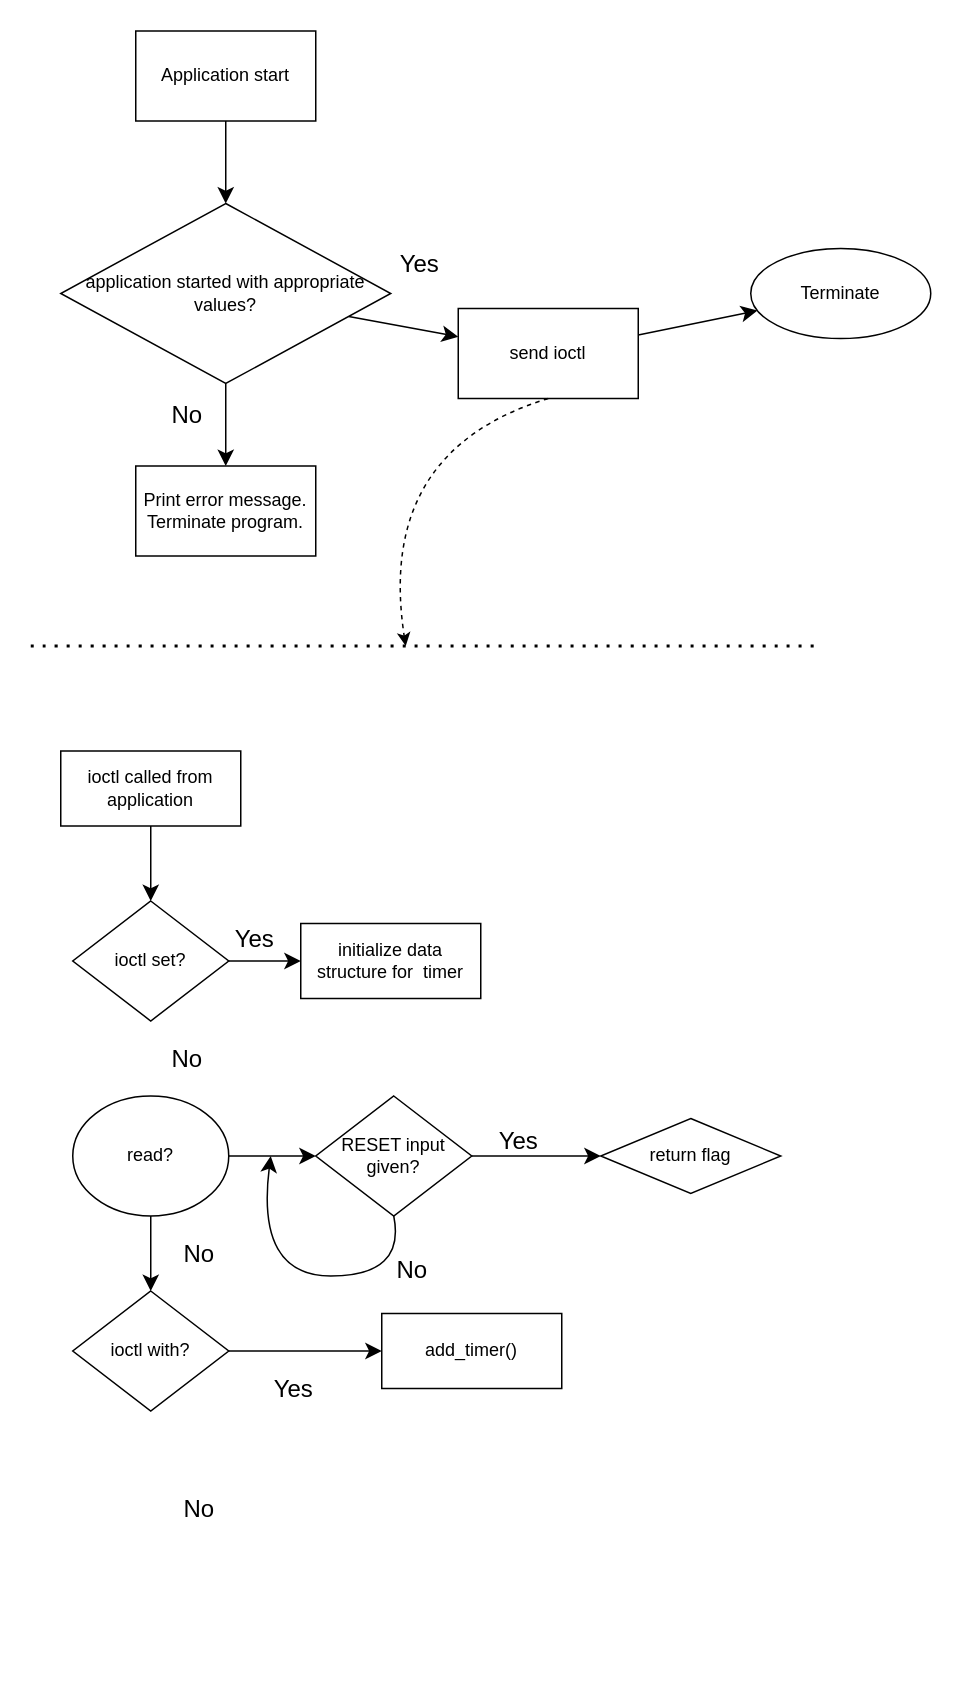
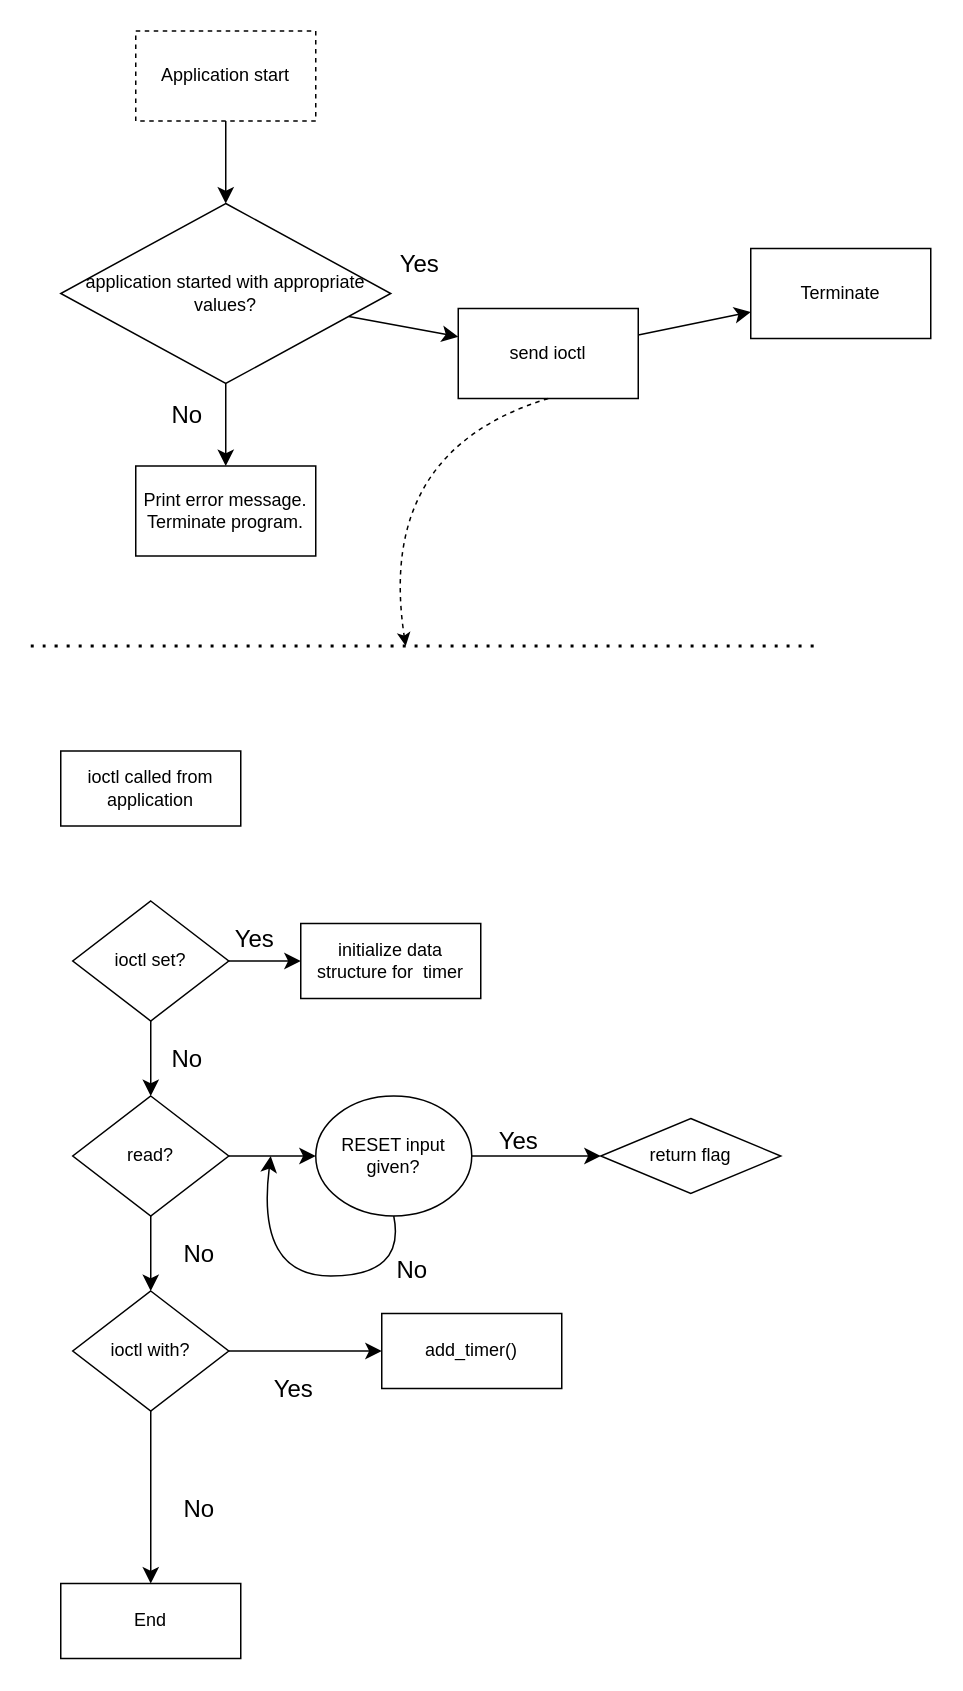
  <mxCell id="0" />
  <mxCell id="1" parent="0" />
  <mxCell id="2" value="" style="edgeStyle=none;curved=1;rounded=0;orthogonalLoop=1;jettySize=auto;html=1;fontSize=12;startSize=8;endSize=8;" edge="1" parent="1" source="3" target="6"><mxGeometry relative="1" as="geometry" /></mxCell>
- <mxCell id="3" value="Application start" style="rounded=0;whiteSpace=wrap;html=1;" vertex="1" parent="1"><mxGeometry x="90" y="20" width="120" height="60" as="geometry" /></mxCell>
+ <mxCell id="3" value="Application start" style="rounded=0;whiteSpace=wrap;html=1;dashed=1;" vertex="1" parent="1"><mxGeometry x="90" y="20" width="120" height="60" as="geometry" /></mxCell>
  <mxCell id="4" value="" style="edgeStyle=none;curved=1;rounded=0;orthogonalLoop=1;jettySize=auto;html=1;fontSize=12;startSize=8;endSize=8;" edge="1" parent="1" source="6" target="7"><mxGeometry relative="1" as="geometry" /></mxCell>
  <mxCell id="5" value="" style="edgeStyle=none;curved=1;rounded=0;orthogonalLoop=1;jettySize=auto;html=1;fontSize=12;startSize=8;endSize=8;" edge="1" parent="1" source="6" target="10"><mxGeometry relative="1" as="geometry" /></mxCell>
  <mxCell id="6" value="application started with appropriate values?" style="rhombus;whiteSpace=wrap;html=1;" vertex="1" parent="1"><mxGeometry x="40" y="135" width="220" height="120" as="geometry" /></mxCell>
  <mxCell id="7" value="&lt;div&gt;Print error message.&lt;/div&gt;&lt;div&gt;Terminate program.&lt;br&gt;&lt;/div&gt;" style="rounded=0;whiteSpace=wrap;html=1;" vertex="1" parent="1"><mxGeometry x="90" y="310" width="120" height="60" as="geometry" /></mxCell>
  <mxCell id="8" value="No" style="text;html=1;align=center;verticalAlign=middle;resizable=0;points=[];autosize=1;strokeColor=none;fillColor=none;fontSize=16;" vertex="1" parent="1"><mxGeometry x="104" y="261" width="40" height="30" as="geometry" /></mxCell>
  <mxCell id="9" value="" style="edgeStyle=none;curved=1;rounded=0;orthogonalLoop=1;jettySize=auto;html=1;fontSize=12;startSize=8;endSize=8;" edge="1" parent="1" source="10" target="40"><mxGeometry relative="1" as="geometry" /></mxCell>
  <mxCell id="10" value="send ioctl" style="rounded=0;whiteSpace=wrap;html=1;" vertex="1" parent="1"><mxGeometry x="305" y="205" width="120" height="60" as="geometry" /></mxCell>
  <mxCell id="11" value="" style="endArrow=none;dashed=1;html=1;dashPattern=1 3;strokeWidth=2;rounded=0;fontSize=12;startSize=8;endSize=8;curved=1;" edge="1" parent="1"><mxGeometry width="50" height="50" relative="1" as="geometry"><mxPoint x="20" y="430" as="sourcePoint" /><mxPoint x="546" y="430" as="targetPoint" /></mxGeometry></mxCell>
- <mxCell id="12" value="" style="edgeStyle=none;curved=1;rounded=0;orthogonalLoop=1;jettySize=auto;html=1;fontSize=12;startSize=8;endSize=8;" edge="1" parent="1" source="13" target="17"><mxGeometry relative="1" as="geometry" /></mxCell>
  <mxCell id="13" value="ioctl called from application" style="rounded=0;whiteSpace=wrap;html=1;" vertex="1" parent="1"><mxGeometry x="40" y="500" width="120" height="50" as="geometry" /></mxCell>
  <mxCell id="14" style="edgeStyle=none;curved=1;rounded=0;orthogonalLoop=1;jettySize=auto;html=1;entryX=0.5;entryY=0;entryDx=0;entryDy=0;fontSize=12;startSize=8;endSize=8;" edge="1" parent="1"><mxGeometry relative="1" as="geometry"><mxPoint x="83" y="590" as="sourcePoint" /><mxPoint x="83" y="590" as="targetPoint" /></mxGeometry></mxCell>
  <mxCell id="15" value="" style="edgeStyle=none;curved=1;rounded=0;orthogonalLoop=1;jettySize=auto;html=1;fontSize=12;startSize=8;endSize=8;" edge="1" parent="1" source="17" target="18"><mxGeometry relative="1" as="geometry" /></mxCell>
+ <mxCell id="16" value="" style="edgeStyle=none;curved=1;rounded=0;orthogonalLoop=1;jettySize=auto;html=1;fontSize=12;startSize=8;endSize=8;" edge="1" parent="1" source="17" target="21"><mxGeometry relative="1" as="geometry" /></mxCell>
  <mxCell id="17" value="ioctl set?" style="rhombus;whiteSpace=wrap;html=1;" vertex="1" parent="1"><mxGeometry x="48" y="600" width="104" height="80" as="geometry" /></mxCell>
  <mxCell id="18" value="initialize data structure for&amp;nbsp; timer" style="rounded=0;whiteSpace=wrap;html=1;" vertex="1" parent="1"><mxGeometry x="200" y="615" width="120" height="50" as="geometry" /></mxCell>
  <mxCell id="19" value="" style="edgeStyle=none;curved=1;rounded=0;orthogonalLoop=1;jettySize=auto;html=1;fontSize=12;startSize=8;endSize=8;" edge="1" parent="1" source="21" target="23"><mxGeometry relative="1" as="geometry" /></mxCell>
  <mxCell id="20" value="" style="edgeStyle=none;curved=1;rounded=0;orthogonalLoop=1;jettySize=auto;html=1;fontSize=12;startSize=8;endSize=8;" edge="1" parent="1" source="21" target="26"><mxGeometry relative="1" as="geometry" /></mxCell>
- <mxCell id="21" value="read?" style="ellipse;whiteSpace=wrap;html=1;" vertex="1" parent="1"><mxGeometry x="48" y="730" width="104" height="80" as="geometry" /></mxCell>
+ <mxCell id="21" value="read?" style="rhombus;whiteSpace=wrap;html=1;" vertex="1" parent="1"><mxGeometry x="48" y="730" width="104" height="80" as="geometry" /></mxCell>
  <mxCell id="22" value="" style="edgeStyle=none;curved=1;rounded=0;orthogonalLoop=1;jettySize=auto;html=1;fontSize=12;startSize=8;endSize=8;" edge="1" parent="1" source="23" target="27"><mxGeometry relative="1" as="geometry" /></mxCell>
- <mxCell id="23" value="RESET input given?" style="rhombus;whiteSpace=wrap;html=1;" vertex="1" parent="1"><mxGeometry x="210" y="730" width="104" height="80" as="geometry" /></mxCell>
+ <mxCell id="23" value="RESET input given?" style="ellipse;whiteSpace=wrap;html=1;" vertex="1" parent="1"><mxGeometry x="210" y="730" width="104" height="80" as="geometry" /></mxCell>
+ <mxCell id="24" value="" style="edgeStyle=none;curved=1;rounded=0;orthogonalLoop=1;jettySize=auto;html=1;fontSize=12;startSize=8;endSize=8;" edge="1" parent="1" source="26" target="34"><mxGeometry relative="1" as="geometry" /></mxCell>
  <mxCell id="25" value="" style="edgeStyle=none;curved=1;rounded=0;orthogonalLoop=1;jettySize=auto;html=1;fontSize=12;startSize=8;endSize=8;" edge="1" parent="1" source="26" target="36"><mxGeometry relative="1" as="geometry" /></mxCell>
  <mxCell id="26" value="ioctl with?" style="rhombus;whiteSpace=wrap;html=1;" vertex="1" parent="1"><mxGeometry x="48" y="860" width="104" height="80" as="geometry" /></mxCell>
  <mxCell id="27" value="return flag" style="rhombus;whiteSpace=wrap;html=1;" vertex="1" parent="1"><mxGeometry x="400" y="745" width="120" height="50" as="geometry" /></mxCell>
  <mxCell id="28" value="" style="endArrow=classic;html=1;rounded=0;fontSize=12;startSize=8;endSize=8;curved=1;exitX=0.5;exitY=1;exitDx=0;exitDy=0;" edge="1" parent="1" source="23"><mxGeometry width="50" height="50" relative="1" as="geometry"><mxPoint x="270" y="710" as="sourcePoint" /><mxPoint x="180" y="770" as="targetPoint" /><Array as="points"><mxPoint x="270" y="850" /><mxPoint x="170" y="850" /></Array></mxGeometry></mxCell>
  <mxCell id="29" value="No" style="text;html=1;align=center;verticalAlign=middle;resizable=0;points=[];autosize=1;strokeColor=none;fillColor=none;fontSize=16;" vertex="1" parent="1"><mxGeometry x="254" y="831" width="40" height="30" as="geometry" /></mxCell>
  <mxCell id="30" value="Yes" style="text;html=1;align=center;verticalAlign=middle;resizable=0;points=[];autosize=1;strokeColor=none;fillColor=none;fontSize=16;" vertex="1" parent="1"><mxGeometry x="320" y="745" width="50" height="30" as="geometry" /></mxCell>
  <mxCell id="31" value="Yes" style="text;html=1;align=center;verticalAlign=middle;resizable=0;points=[];autosize=1;strokeColor=none;fillColor=none;fontSize=16;" vertex="1" parent="1"><mxGeometry x="144" y="610" width="50" height="30" as="geometry" /></mxCell>
  <mxCell id="32" value="No" style="text;html=1;align=center;verticalAlign=middle;resizable=0;points=[];autosize=1;strokeColor=none;fillColor=none;fontSize=16;" vertex="1" parent="1"><mxGeometry x="104" y="690" width="40" height="30" as="geometry" /></mxCell>
  <mxCell id="33" value="No" style="text;html=1;align=center;verticalAlign=middle;resizable=0;points=[];autosize=1;strokeColor=none;fillColor=none;fontSize=16;" vertex="1" parent="1"><mxGeometry x="112" y="820" width="40" height="30" as="geometry" /></mxCell>
+ <mxCell id="34" value="End" style="rounded=0;whiteSpace=wrap;html=1;" vertex="1" parent="1"><mxGeometry x="40" y="1055" width="120" height="50" as="geometry" /></mxCell>
  <mxCell id="35" value="No" style="text;html=1;align=center;verticalAlign=middle;resizable=0;points=[];autosize=1;strokeColor=none;fillColor=none;fontSize=16;" vertex="1" parent="1"><mxGeometry x="112" y="990" width="40" height="30" as="geometry" /></mxCell>
  <mxCell id="36" value="add_timer()" style="rounded=0;whiteSpace=wrap;html=1;" vertex="1" parent="1"><mxGeometry x="254" y="875" width="120" height="50" as="geometry" /></mxCell>
  <mxCell id="37" value="Yes" style="text;html=1;align=center;verticalAlign=middle;resizable=0;points=[];autosize=1;strokeColor=none;fillColor=none;fontSize=16;" vertex="1" parent="1"><mxGeometry x="170" y="910" width="50" height="30" as="geometry" /></mxCell>
  <mxCell id="38" value="" style="html=1;labelBackgroundColor=#ffffff;startArrow=none;startFill=0;startSize=6;endArrow=classic;endFill=1;endSize=6;jettySize=auto;orthogonalLoop=1;strokeWidth=1;dashed=1;fontSize=14;rounded=0;curved=1;exitX=0.5;exitY=1;exitDx=0;exitDy=0;" edge="1" parent="1" source="10"><mxGeometry width="60" height="60" relative="1" as="geometry"><mxPoint x="260" y="530" as="sourcePoint" /><mxPoint x="270" y="430" as="targetPoint" /><Array as="points"><mxPoint x="250" y="300" /></Array></mxGeometry></mxCell>
  <mxCell id="39" value="Yes" style="text;html=1;align=center;verticalAlign=middle;resizable=0;points=[];autosize=1;strokeColor=none;fillColor=none;fontSize=16;" vertex="1" parent="1"><mxGeometry x="254" y="160" width="50" height="30" as="geometry" /></mxCell>
- <mxCell id="40" value="Terminate" style="ellipse;whiteSpace=wrap;html=1;" vertex="1" parent="1"><mxGeometry x="500" y="165" width="120" height="60" as="geometry" /></mxCell>
+ <mxCell id="40" value="Terminate" style="rounded=0;whiteSpace=wrap;html=1;" vertex="1" parent="1"><mxGeometry x="500" y="165" width="120" height="60" as="geometry" /></mxCell>
